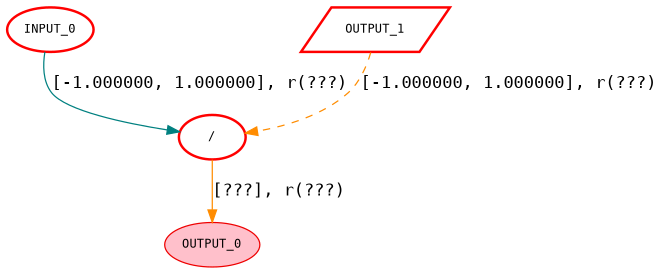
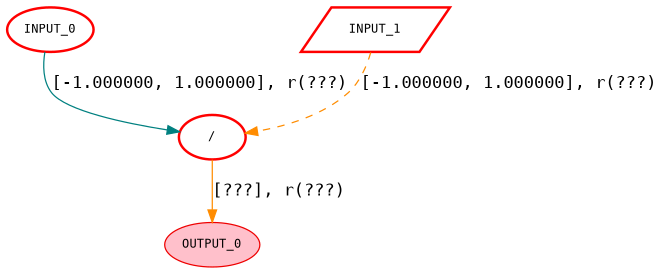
  strict digraph {
    rankdir=TB
    fontname="DejaVu Sans Mono"
    node [color=red fontsize=10 shape=ellipse style=bold fontname="DejaVu Sans Mono"]
    edge [color=darkorange style=solid fontname="DejaVu Sans Mono"]
    n1 [label="/"]
    OUTPUT_0 [color=red2 fillcolor=pink style=filled]
    n3 [label=INPUT_0]
-   n4 [label=OUTPUT_1 shape=parallelogram]
+   n4 [label=INPUT_1 shape=parallelogram]
    n1 -> OUTPUT_0 [label="[???], r(???)"]
    n3 -> n1 [color=teal label="[-1.000000, 1.000000], r(???)"]
    n4 -> n1 [label="[-1.000000, 1.000000], r(???)" style=dashed]
  }
